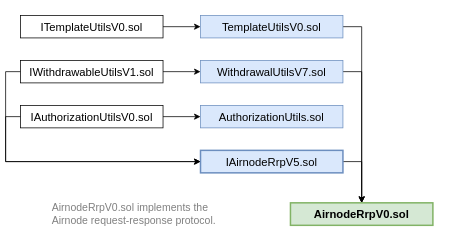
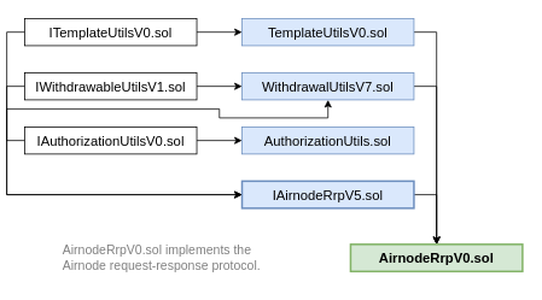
  <mxCell id="0" />
  <mxCell id="1" parent="0" />
  <mxCell id="2" value="AirnodeRrpV0.sol" style="rounded=0;whiteSpace=wrap;html=1;strokeWidth=2;fontStyle=1;fontSize=15;fillColor=#d5e8d4;strokeColor=#82b366;" parent="1" vertex="1"><mxGeometry x="380" y="270" width="190" height="30" as="geometry" /></mxCell>
  <mxCell id="3" value="AuthorizationUtils.sol" style="rounded=0;whiteSpace=wrap;html=1;fontSize=15;fillColor=#dae8fc;strokeColor=#6c8ebf;" parent="1" vertex="1"><mxGeometry x="260" y="140" width="190" height="30" as="geometry" /></mxCell>
  <mxCell id="4" style="edgeStyle=orthogonalEdgeStyle;rounded=0;orthogonalLoop=1;jettySize=auto;html=1;entryX=0;entryY=0.5;entryDx=0;entryDy=0;fontSize=15;" parent="1" source="6" target="3" edge="1"><mxGeometry relative="1" as="geometry" /></mxCell>
- <mxCell id="5" style="edgeStyle=orthogonalEdgeStyle;rounded=0;orthogonalLoop=1;jettySize=auto;html=1;entryX=0;entryY=0.5;entryDx=0;entryDy=0;fontSize=12;exitX=0;exitY=0.5;exitDx=0;exitDy=0;" parent="1" source="6" target="8" edge="1"><mxGeometry relative="1" as="geometry" /></mxCell>
+ <mxCell id="5" style="edgeStyle=orthogonalEdgeStyle;rounded=0;orthogonalLoop=1;jettySize=auto;html=1;fontSize=12;exitX=0;exitY=0.5;exitDx=0;exitDy=0;" parent="1" source="6" target="12" edge="1"><mxGeometry relative="1" as="geometry" /></mxCell>
  <mxCell id="6" value="IAuthorizationUtilsV0.sol" style="rounded=0;whiteSpace=wrap;html=1;fontSize=15;" parent="1" vertex="1"><mxGeometry x="20" y="140" width="190" height="30" as="geometry" /></mxCell>
  <mxCell id="7" style="edgeStyle=orthogonalEdgeStyle;rounded=0;orthogonalLoop=1;jettySize=auto;html=1;entryX=0.5;entryY=0;entryDx=0;entryDy=0;fontSize=15;exitX=1;exitY=0.5;exitDx=0;exitDy=0;" parent="1" source="8" target="2" edge="1"><mxGeometry relative="1" as="geometry" /></mxCell>
  <mxCell id="8" value="IAirnodeRrpV5.sol" style="rounded=0;whiteSpace=wrap;html=1;fontSize=15;strokeWidth=2;fillColor=#dae8fc;strokeColor=#6c8ebf;" parent="1" vertex="1"><mxGeometry x="260" y="200" width="190" height="30" as="geometry" /></mxCell>
  <mxCell id="9" style="edgeStyle=orthogonalEdgeStyle;rounded=0;orthogonalLoop=1;jettySize=auto;html=1;entryX=0.5;entryY=0;entryDx=0;entryDy=0;fontSize=12;exitX=1;exitY=0.5;exitDx=0;exitDy=0;" parent="1" source="10" target="2" edge="1"><mxGeometry relative="1" as="geometry" /></mxCell>
  <mxCell id="10" value="TemplateUtilsV0.sol" style="rounded=0;whiteSpace=wrap;html=1;fontSize=15;fillColor=#dae8fc;strokeColor=#6c8ebf;" parent="1" vertex="1"><mxGeometry x="260" y="20" width="190" height="30" as="geometry" /></mxCell>
  <mxCell id="11" style="edgeStyle=orthogonalEdgeStyle;rounded=0;orthogonalLoop=1;jettySize=auto;html=1;entryX=0.5;entryY=0;entryDx=0;entryDy=0;fontSize=12;exitX=1;exitY=0.5;exitDx=0;exitDy=0;" parent="1" source="12" target="2" edge="1"><mxGeometry relative="1" as="geometry" /></mxCell>
  <mxCell id="12" value="WithdrawalUtilsV7.sol" style="rounded=0;whiteSpace=wrap;html=1;fontSize=15;fillColor=#dae8fc;strokeColor=#6c8ebf;" parent="1" vertex="1"><mxGeometry x="260" y="80" width="190" height="30" as="geometry" /></mxCell>
  <mxCell id="13" value="AirnodeRrpV0.sol implements the Airnode request-response protocol." style="text;html=1;strokeColor=none;fillColor=none;align=left;verticalAlign=middle;whiteSpace=wrap;rounded=0;fontSize=14;fontStyle=0;fontColor=#808080;" parent="1" vertex="1"><mxGeometry x="60" y="260" width="240" height="50" as="geometry" /></mxCell>
  <mxCell id="14" style="edgeStyle=orthogonalEdgeStyle;rounded=0;orthogonalLoop=1;jettySize=auto;html=1;entryX=0;entryY=0.5;entryDx=0;entryDy=0;fontSize=12;" parent="1" source="16" target="12" edge="1"><mxGeometry relative="1" as="geometry" /></mxCell>
  <mxCell id="15" style="edgeStyle=orthogonalEdgeStyle;rounded=0;orthogonalLoop=1;jettySize=auto;html=1;entryX=0;entryY=0.5;entryDx=0;entryDy=0;fontSize=12;exitX=0;exitY=0.5;exitDx=0;exitDy=0;" parent="1" source="16" target="8" edge="1"><mxGeometry relative="1" as="geometry" /></mxCell>
  <mxCell id="16" value="IWithdrawableUtilsV1.sol" style="rounded=0;whiteSpace=wrap;html=1;fontSize=15;" parent="1" vertex="1"><mxGeometry x="20" y="80" width="190" height="30" as="geometry" /></mxCell>
  <mxCell id="17" style="edgeStyle=orthogonalEdgeStyle;rounded=0;orthogonalLoop=1;jettySize=auto;html=1;entryX=0;entryY=0.5;entryDx=0;entryDy=0;fontSize=12;" parent="1" source="19" target="10" edge="1"><mxGeometry relative="1" as="geometry" /></mxCell>
+ <mxCell id="18" style="edgeStyle=orthogonalEdgeStyle;rounded=0;orthogonalLoop=1;jettySize=auto;html=1;entryX=0;entryY=0.5;entryDx=0;entryDy=0;fontSize=12;exitX=0;exitY=0.5;exitDx=0;exitDy=0;" parent="1" source="19" target="8" edge="1"><mxGeometry relative="1" as="geometry" /></mxCell>
  <mxCell id="19" value="ITemplateUtilsV0.sol" style="rounded=0;whiteSpace=wrap;html=1;fontSize=15;" parent="1" vertex="1"><mxGeometry x="20" y="20" width="190" height="30" as="geometry" /></mxCell>
